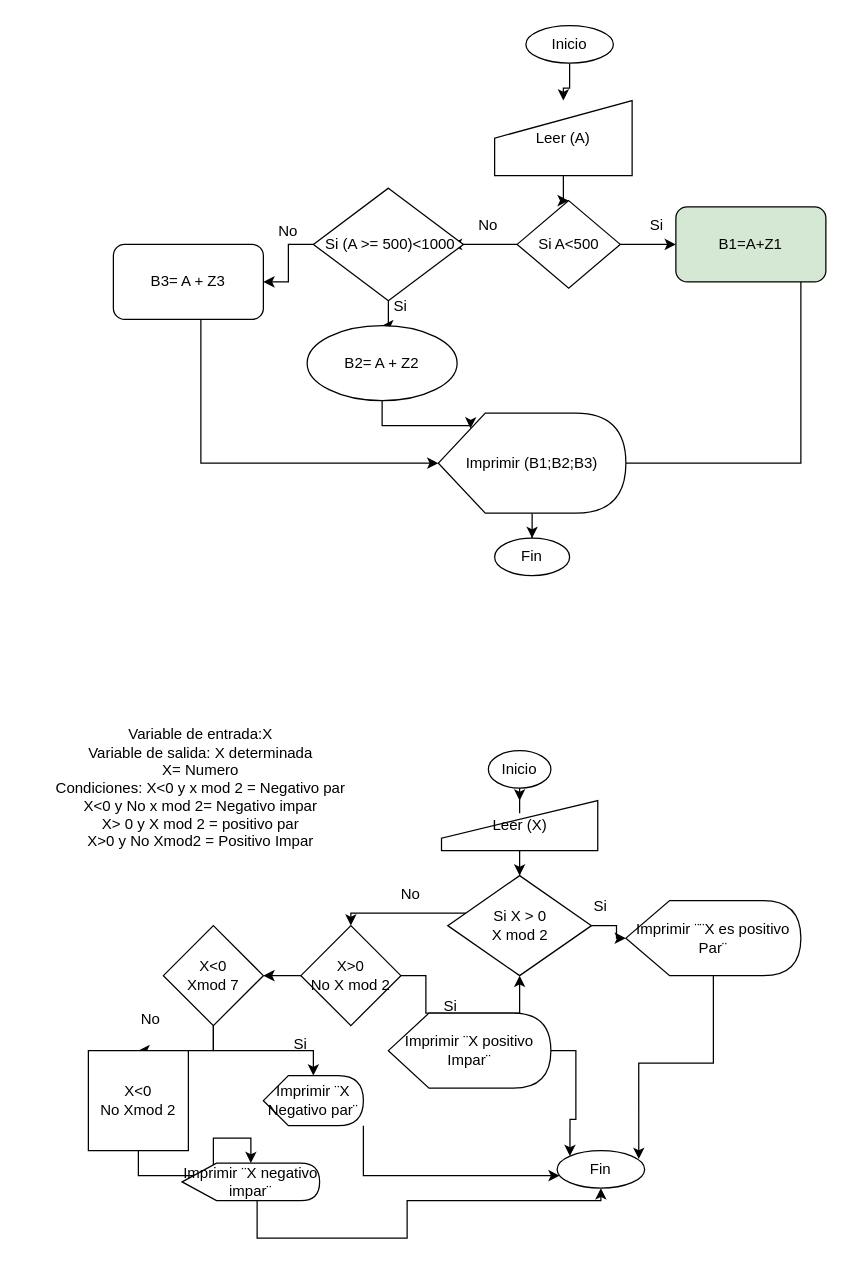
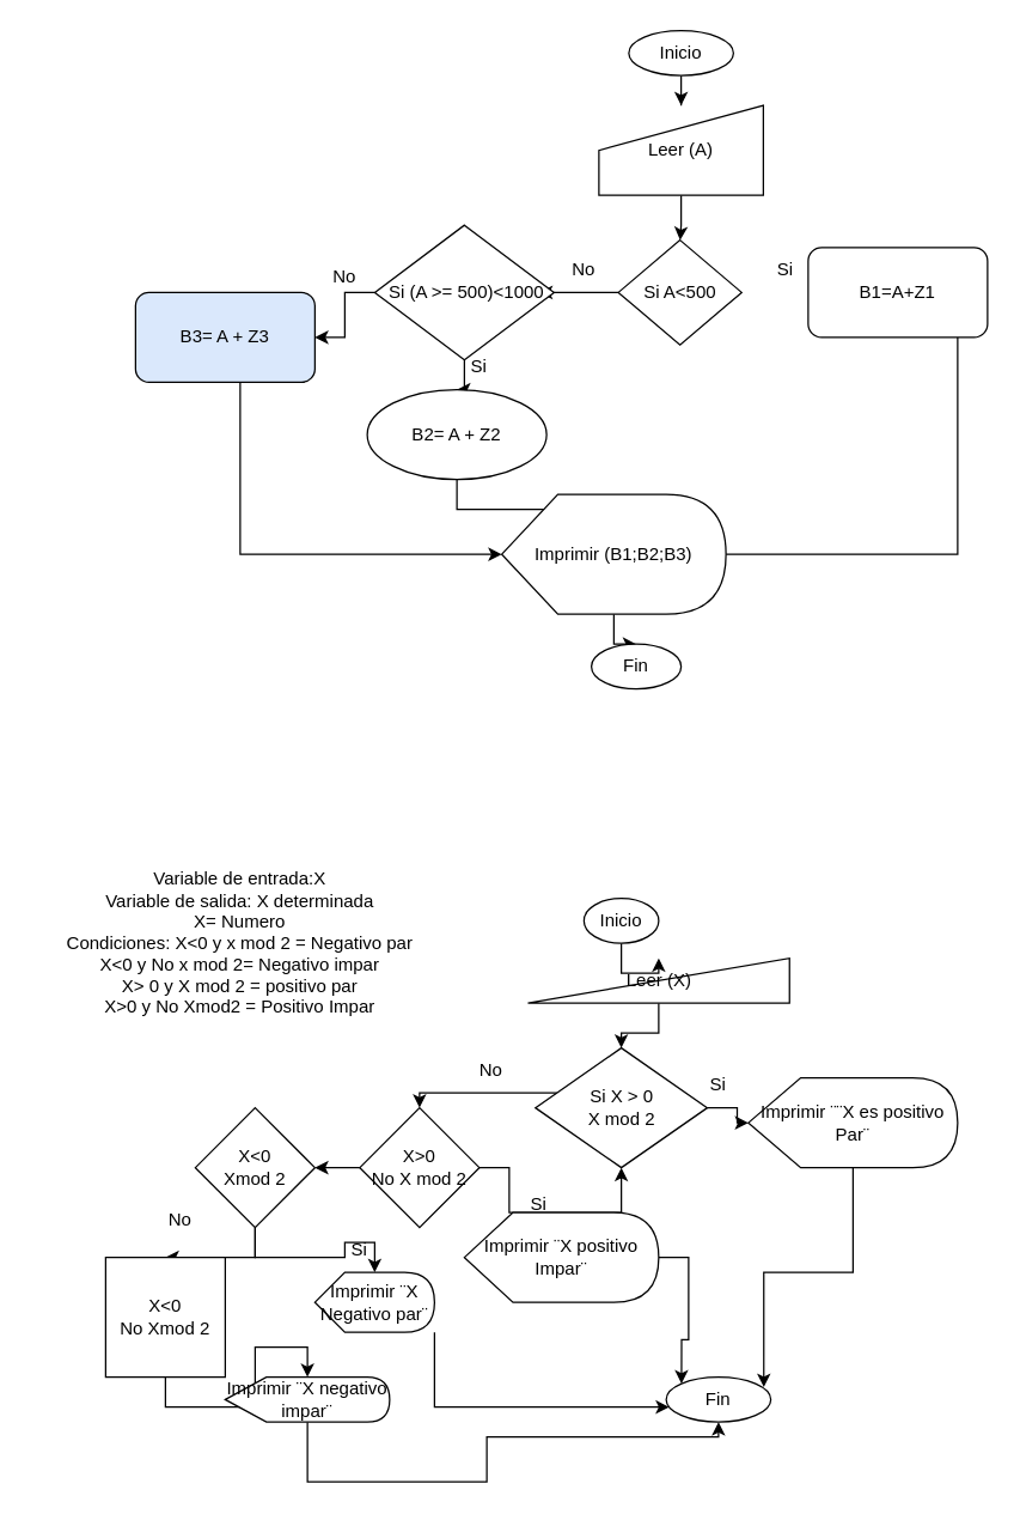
  <mxCell id="0" />
  <mxCell id="1" parent="0" />
  <mxCell id="2" value="" style="edgeStyle=orthogonalEdgeStyle;rounded=0;orthogonalLoop=1;jettySize=auto;html=1;" parent="1" source="3" target="5" edge="1"><mxGeometry relative="1" as="geometry" /></mxCell>
  <mxCell id="3" value="Inicio" style="ellipse;whiteSpace=wrap;html=1;" parent="1" vertex="1"><mxGeometry x="420" y="20" width="70" height="30" as="geometry" /></mxCell>
  <mxCell id="4" value="" style="edgeStyle=orthogonalEdgeStyle;rounded=0;orthogonalLoop=1;jettySize=auto;html=1;" parent="1" source="5" target="8" edge="1"><mxGeometry relative="1" as="geometry" /></mxCell>
- <mxCell id="5" value="Leer (A)" style="shape=manualInput;whiteSpace=wrap;html=1;" parent="1" vertex="1"><mxGeometry x="395" y="80" width="110" height="60" as="geometry" /></mxCell>
- <mxCell id="6" value="" style="edgeStyle=orthogonalEdgeStyle;rounded=0;orthogonalLoop=1;jettySize=auto;html=1;" parent="1" source="8" target="10" edge="1"><mxGeometry relative="1" as="geometry" /></mxCell>
+ <mxCell id="5" value="Leer (A)" style="shape=manualInput;whiteSpace=wrap;html=1;" parent="1" vertex="1"><mxGeometry x="400" y="70" width="110" height="60" as="geometry" /></mxCell>
  <mxCell id="7" value="" style="edgeStyle=orthogonalEdgeStyle;rounded=0;orthogonalLoop=1;jettySize=auto;html=1;" parent="1" source="8" edge="1"><mxGeometry relative="1" as="geometry"><mxPoint x="360" y="195" as="targetPoint" /></mxGeometry></mxCell>
  <mxCell id="8" value="Si A&amp;lt;500" style="rhombus;whiteSpace=wrap;html=1;" parent="1" vertex="1"><mxGeometry x="413" y="160" width="82.5" height="70" as="geometry" /></mxCell>
  <mxCell id="9" style="edgeStyle=orthogonalEdgeStyle;rounded=0;orthogonalLoop=1;jettySize=auto;html=1;entryX=1;entryY=0.5;entryDx=0;entryDy=0;entryPerimeter=0;endArrow=none;" parent="1" source="10" target="23" edge="1"><mxGeometry relative="1" as="geometry"><Array as="points"><mxPoint x="640" y="370" /></Array></mxGeometry></mxCell>
- <mxCell id="10" value="B1=A+Z1" style="rounded=1;whiteSpace=wrap;html=1;fillColor=#d5e8d4;" parent="1" vertex="1"><mxGeometry x="540" y="165" width="120" height="60" as="geometry" /></mxCell>
+ <mxCell id="10" value="B1=A+Z1" style="rounded=1;whiteSpace=wrap;html=1;" parent="1" vertex="1"><mxGeometry x="540" y="165" width="120" height="60" as="geometry" /></mxCell>
  <mxCell id="11" value="No" style="text;html=1;strokeColor=none;fillColor=none;align=center;verticalAlign=middle;whiteSpace=wrap;rounded=0;" parent="1" vertex="1"><mxGeometry x="360" y="165" width="60" height="30" as="geometry" /></mxCell>
  <mxCell id="12" value="Si" style="text;html=1;strokeColor=none;fillColor=none;align=center;verticalAlign=middle;whiteSpace=wrap;rounded=0;" parent="1" vertex="1"><mxGeometry x="495" y="165" width="60" height="30" as="geometry" /></mxCell>
  <mxCell id="13" value="" style="edgeStyle=orthogonalEdgeStyle;rounded=0;orthogonalLoop=1;jettySize=auto;html=1;" parent="1" source="15" target="17" edge="1"><mxGeometry relative="1" as="geometry" /></mxCell>
  <mxCell id="14" value="" style="edgeStyle=orthogonalEdgeStyle;rounded=0;orthogonalLoop=1;jettySize=auto;html=1;" parent="1" source="15" target="19" edge="1"><mxGeometry relative="1" as="geometry" /></mxCell>
  <mxCell id="15" value="&lt;span&gt;&amp;nbsp;Si (A &amp;gt;= 500)&amp;lt;1000&lt;/span&gt;" style="rhombus;whiteSpace=wrap;html=1;" parent="1" vertex="1"><mxGeometry x="250" y="150" width="120" height="90" as="geometry" /></mxCell>
  <mxCell id="16" style="edgeStyle=orthogonalEdgeStyle;rounded=0;orthogonalLoop=1;jettySize=auto;html=1;entryX=0.171;entryY=0.153;entryDx=0;entryDy=0;entryPerimeter=0;" parent="1" source="17" target="23" edge="1"><mxGeometry relative="1" as="geometry"><Array as="points"><mxPoint x="305" y="340" /><mxPoint x="376" y="340" /></Array></mxGeometry></mxCell>
  <mxCell id="17" value="B2= A + Z2" style="ellipse;whiteSpace=wrap;html=1;" parent="1" vertex="1"><mxGeometry x="245" y="260" width="120" height="60" as="geometry" /></mxCell>
  <mxCell id="18" style="edgeStyle=orthogonalEdgeStyle;rounded=0;orthogonalLoop=1;jettySize=auto;html=1;entryX=0;entryY=0.5;entryDx=0;entryDy=0;entryPerimeter=0;" parent="1" source="19" target="23" edge="1"><mxGeometry relative="1" as="geometry"><Array as="points"><mxPoint x="160" y="370" /></Array></mxGeometry></mxCell>
- <mxCell id="19" value="B3= A + Z3" style="rounded=1;whiteSpace=wrap;html=1;" parent="1" vertex="1"><mxGeometry x="90" y="195" width="120" height="60" as="geometry" /></mxCell>
+ <mxCell id="19" value="B3= A + Z3" style="rounded=1;whiteSpace=wrap;html=1;fillColor=#dae8fc;" parent="1" vertex="1"><mxGeometry x="90" y="195" width="120" height="60" as="geometry" /></mxCell>
  <mxCell id="20" value="Si" style="text;html=1;strokeColor=none;fillColor=none;align=center;verticalAlign=middle;whiteSpace=wrap;rounded=0;" parent="1" vertex="1"><mxGeometry x="290" y="230" width="60" height="30" as="geometry" /></mxCell>
  <mxCell id="21" value="No" style="text;html=1;strokeColor=none;fillColor=none;align=center;verticalAlign=middle;whiteSpace=wrap;rounded=0;" parent="1" vertex="1"><mxGeometry x="200" y="170" width="60" height="30" as="geometry" /></mxCell>
  <mxCell id="22" value="" style="edgeStyle=orthogonalEdgeStyle;rounded=0;orthogonalLoop=1;jettySize=auto;html=1;" parent="1" source="23" target="24" edge="1"><mxGeometry relative="1" as="geometry" /></mxCell>
- <mxCell id="23" value="Imprimir (B1;B2;B3)" style="shape=display;whiteSpace=wrap;html=1;" parent="1" vertex="1"><mxGeometry x="350" y="330" width="150" height="80" as="geometry" /></mxCell>
+ <mxCell id="23" value="Imprimir (B1;B2;B3)" style="shape=display;whiteSpace=wrap;html=1;" parent="1" vertex="1"><mxGeometry x="335" y="330" width="150" height="80" as="geometry" /></mxCell>
  <mxCell id="24" value="Fin" style="ellipse;whiteSpace=wrap;html=1;" parent="1" vertex="1"><mxGeometry x="395" y="430" width="60" height="30" as="geometry" /></mxCell>
  <mxCell id="25" value="" style="edgeStyle=orthogonalEdgeStyle;rounded=0;orthogonalLoop=1;jettySize=auto;html=1;" edge="1" parent="1" source="26" target="28"><mxGeometry relative="1" as="geometry" /></mxCell>
  <mxCell id="26" value="Inicio" style="ellipse;whiteSpace=wrap;html=1;" vertex="1" parent="1"><mxGeometry x="390" y="600" width="50" height="30" as="geometry" /></mxCell>
  <mxCell id="27" value="" style="edgeStyle=orthogonalEdgeStyle;rounded=0;orthogonalLoop=1;jettySize=auto;html=1;" edge="1" parent="1" source="28" target="32"><mxGeometry relative="1" as="geometry" /></mxCell>
- <mxCell id="28" value="Leer (X)" style="shape=manualInput;whiteSpace=wrap;html=1;" vertex="1" parent="1"><mxGeometry x="352.5" y="640" width="125" height="40" as="geometry" /></mxCell>
+ <mxCell id="28" value="Leer (X)" style="shape=manualInput;whiteSpace=wrap;html=1;" vertex="1" parent="1"><mxGeometry x="352.5" y="640" width="175" height="30" as="geometry" /></mxCell>
  <mxCell id="29" value="Variable de entrada:X&lt;br&gt;Variable de salida: X determinada&lt;br&gt;X= Numero&lt;br&gt;Condiciones: X&amp;lt;0 y x mod 2 = Negativo par&lt;br&gt;X&amp;lt;0 y No x mod 2= Negativo impar&lt;br&gt;X&amp;gt; 0 y X mod 2 = positivo par&lt;br&gt;X&amp;gt;0 y No Xmod2 = Positivo Impar" style="text;html=1;strokeColor=none;fillColor=none;align=center;verticalAlign=middle;whiteSpace=wrap;rounded=0;" vertex="1" parent="1"><mxGeometry x="20" y="580" width="280" height="100" as="geometry" /></mxCell>
  <mxCell id="30" value="" style="edgeStyle=orthogonalEdgeStyle;rounded=0;orthogonalLoop=1;jettySize=auto;html=1;" edge="1" parent="1" source="32" target="35"><mxGeometry relative="1" as="geometry"><mxPoint x="496" y="750" as="targetPoint" /></mxGeometry></mxCell>
  <mxCell id="31" value="" style="edgeStyle=orthogonalEdgeStyle;rounded=0;orthogonalLoop=1;jettySize=auto;html=1;" edge="1" parent="1" source="32" target="38"><mxGeometry relative="1" as="geometry"><Array as="points"><mxPoint x="310" y="730" /><mxPoint x="310" y="730" /></Array></mxGeometry></mxCell>
  <mxCell id="32" value="Si X &amp;gt; 0&lt;br&gt;X mod 2" style="rhombus;whiteSpace=wrap;html=1;" vertex="1" parent="1"><mxGeometry x="357.5" y="700" width="115" height="80" as="geometry" /></mxCell>
  <mxCell id="33" value="Si" style="text;html=1;strokeColor=none;fillColor=none;align=center;verticalAlign=middle;whiteSpace=wrap;rounded=0;" vertex="1" parent="1"><mxGeometry x="450" y="710" width="60" height="30" as="geometry" /></mxCell>
  <mxCell id="34" style="edgeStyle=orthogonalEdgeStyle;rounded=0;orthogonalLoop=1;jettySize=auto;html=1;entryX=0.933;entryY=0.222;entryDx=0;entryDy=0;entryPerimeter=0;" edge="1" parent="1" source="35" target="54"><mxGeometry relative="1" as="geometry" /></mxCell>
  <mxCell id="35" value="Imprimir ¨¨X es positivo Par¨" style="shape=display;whiteSpace=wrap;html=1;" vertex="1" parent="1"><mxGeometry x="500" y="720" width="140" height="60" as="geometry" /></mxCell>
  <mxCell id="36" value="" style="edgeStyle=orthogonalEdgeStyle;rounded=0;orthogonalLoop=1;jettySize=auto;html=1;" edge="1" parent="1" source="38" target="32"><mxGeometry relative="1" as="geometry"><Array as="points"><mxPoint x="340" y="780" /><mxPoint x="340" y="810" /><mxPoint x="415" y="810" /></Array></mxGeometry></mxCell>
  <mxCell id="37" value="" style="edgeStyle=orthogonalEdgeStyle;rounded=0;orthogonalLoop=1;jettySize=auto;html=1;" edge="1" parent="1" source="38" target="43"><mxGeometry relative="1" as="geometry" /></mxCell>
  <mxCell id="38" value="X&amp;gt;0&lt;br&gt;No X mod 2" style="rhombus;whiteSpace=wrap;html=1;" vertex="1" parent="1"><mxGeometry x="240" y="740" width="80" height="80" as="geometry" /></mxCell>
  <mxCell id="39" style="edgeStyle=orthogonalEdgeStyle;rounded=0;orthogonalLoop=1;jettySize=auto;html=1;entryX=0;entryY=0;entryDx=0;entryDy=0;" edge="1" parent="1" source="40" target="54"><mxGeometry relative="1" as="geometry" /></mxCell>
  <mxCell id="40" value="Imprimir ¨X positivo Impar¨" style="shape=display;whiteSpace=wrap;html=1;" vertex="1" parent="1"><mxGeometry x="310" y="810" width="130" height="60" as="geometry" /></mxCell>
  <mxCell id="41" value="" style="edgeStyle=orthogonalEdgeStyle;rounded=0;orthogonalLoop=1;jettySize=auto;html=1;" edge="1" parent="1" source="43" target="49"><mxGeometry relative="1" as="geometry" /></mxCell>
  <mxCell id="42" style="edgeStyle=orthogonalEdgeStyle;rounded=0;orthogonalLoop=1;jettySize=auto;html=1;" edge="1" parent="1" source="43" target="47"><mxGeometry relative="1" as="geometry" /></mxCell>
- <mxCell id="43" value="X&amp;lt;0&lt;br&gt;Xmod 7" style="rhombus;whiteSpace=wrap;html=1;" vertex="1" parent="1"><mxGeometry x="130" y="740" width="80" height="80" as="geometry" /></mxCell>
+ <mxCell id="43" value="X&amp;lt;0&lt;br&gt;Xmod 2" style="rhombus;whiteSpace=wrap;html=1;" vertex="1" parent="1"><mxGeometry x="130" y="740" width="80" height="80" as="geometry" /></mxCell>
  <mxCell id="44" value="No" style="text;html=1;strokeColor=none;fillColor=none;align=center;verticalAlign=middle;whiteSpace=wrap;rounded=0;" vertex="1" parent="1"><mxGeometry x="298" y="700" width="60" height="30" as="geometry" /></mxCell>
  <mxCell id="45" value="Si" style="text;html=1;strokeColor=none;fillColor=none;align=center;verticalAlign=middle;whiteSpace=wrap;rounded=0;" vertex="1" parent="1"><mxGeometry x="330" y="790" width="60" height="30" as="geometry" /></mxCell>
  <mxCell id="46" style="edgeStyle=orthogonalEdgeStyle;rounded=0;orthogonalLoop=1;jettySize=auto;html=1;" edge="1" parent="1" source="47" target="54"><mxGeometry relative="1" as="geometry"><Array as="points"><mxPoint x="290" y="940" /></Array></mxGeometry></mxCell>
- <mxCell id="47" value="Imprimir ¨X Negativo par¨" style="shape=display;whiteSpace=wrap;html=1;" vertex="1" parent="1"><mxGeometry x="210" y="860" width="80" height="40" as="geometry" /></mxCell>
+ <mxCell id="47" value="Imprimir ¨X Negativo par¨" style="shape=display;whiteSpace=wrap;html=1;" vertex="1" parent="1"><mxGeometry x="210" y="850" width="80" height="40" as="geometry" /></mxCell>
  <mxCell id="48" style="edgeStyle=orthogonalEdgeStyle;rounded=0;orthogonalLoop=1;jettySize=auto;html=1;" edge="1" parent="1" source="49" target="53"><mxGeometry relative="1" as="geometry" /></mxCell>
  <mxCell id="49" value="X&amp;lt;0&lt;br&gt;No Xmod 2" style="whiteSpace=wrap;html=1;rounded=0;" vertex="1" parent="1"><mxGeometry y="840" width="80" height="80" as="geometry" x="70" /></mxCell>
  <mxCell id="50" value="No" style="text;html=1;strokeColor=none;fillColor=none;align=center;verticalAlign=middle;whiteSpace=wrap;rounded=0;" vertex="1" parent="1"><mxGeometry x="90" y="800" width="60" height="30" as="geometry" /></mxCell>
  <mxCell id="51" value="Si" style="text;html=1;strokeColor=none;fillColor=none;align=center;verticalAlign=middle;whiteSpace=wrap;rounded=0;" vertex="1" parent="1"><mxGeometry x="210" y="820" width="60" height="30" as="geometry" /></mxCell>
  <mxCell id="52" style="edgeStyle=orthogonalEdgeStyle;rounded=0;orthogonalLoop=1;jettySize=auto;html=1;" edge="1" parent="1" source="53" target="54"><mxGeometry relative="1" as="geometry"><Array as="points"><mxPoint x="205" y="990" /><mxPoint x="325" y="990" /><mxPoint x="325" y="960" /></Array></mxGeometry></mxCell>
- <mxCell id="53" value="Imprimir ¨X negativo impar¨" style="shape=display;whiteSpace=wrap;html=1;" vertex="1" parent="1"><mxGeometry x="145" y="930" width="110" height="30" as="geometry" /></mxCell>
+ <mxCell id="53" value="Imprimir ¨X negativo impar¨" style="shape=display;whiteSpace=wrap;html=1;" vertex="1" parent="1"><mxGeometry x="150" y="920" width="110" height="30" as="geometry" /></mxCell>
  <mxCell id="54" value="Fin" style="ellipse;whiteSpace=wrap;html=1;" vertex="1" parent="1"><mxGeometry x="445" y="920" width="70" height="30" as="geometry" /></mxCell>
